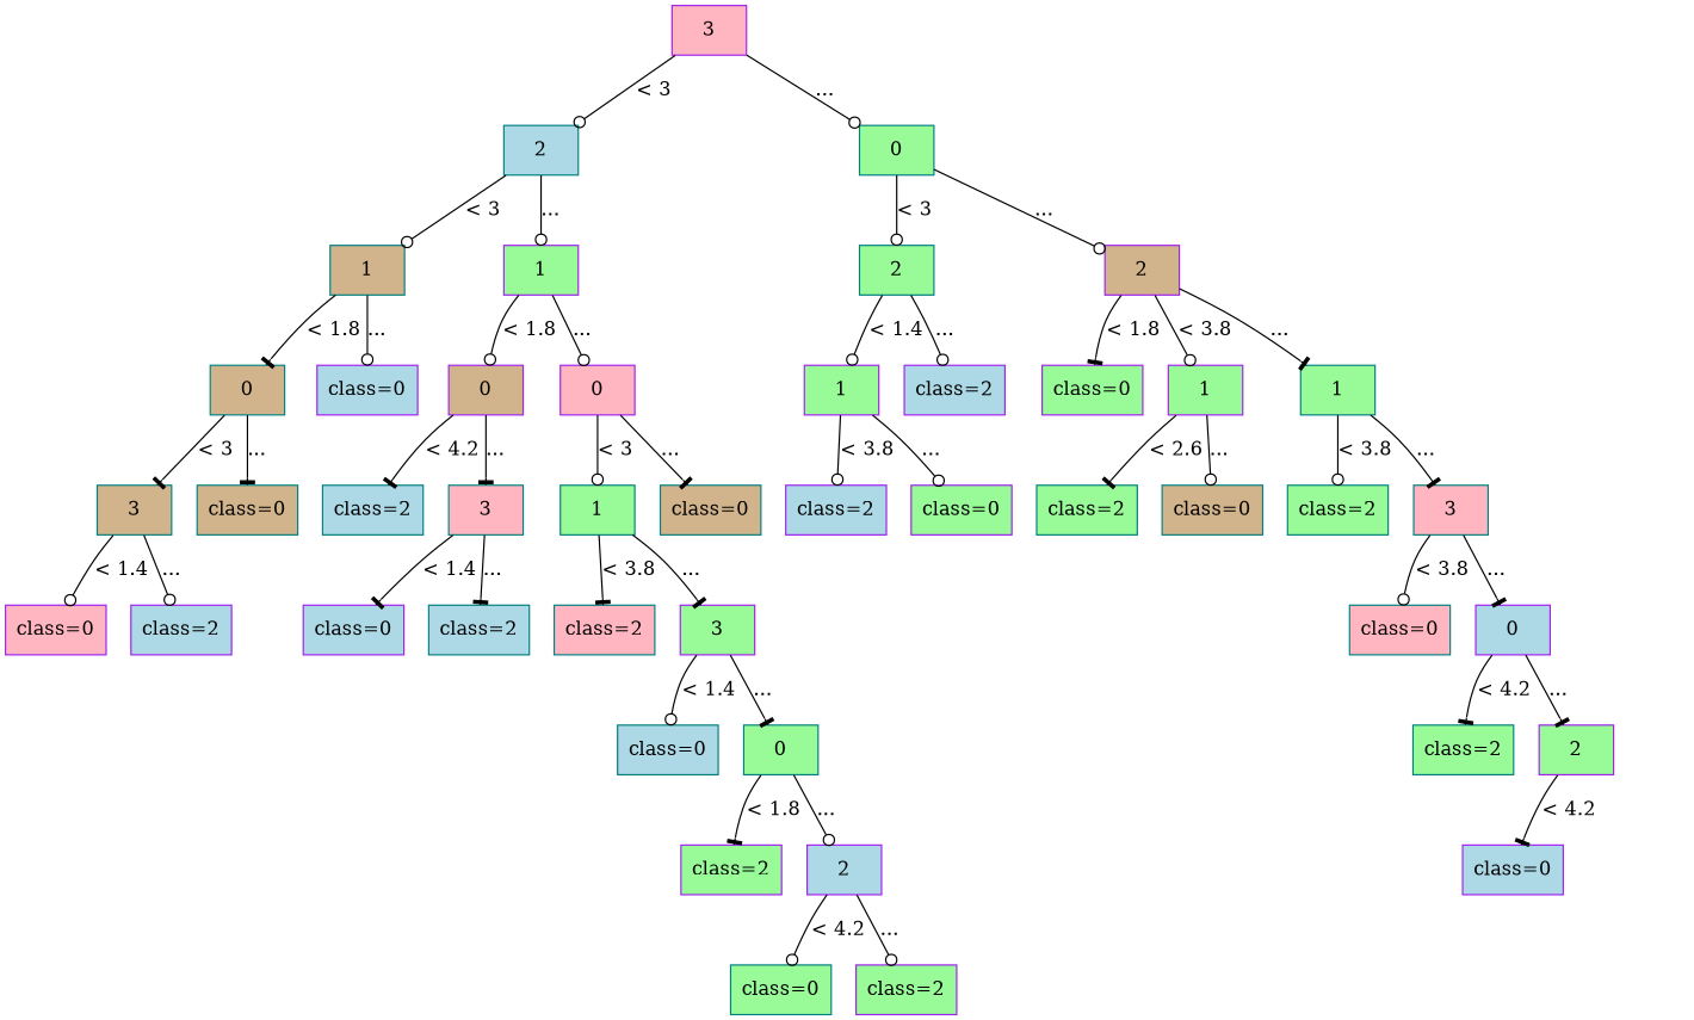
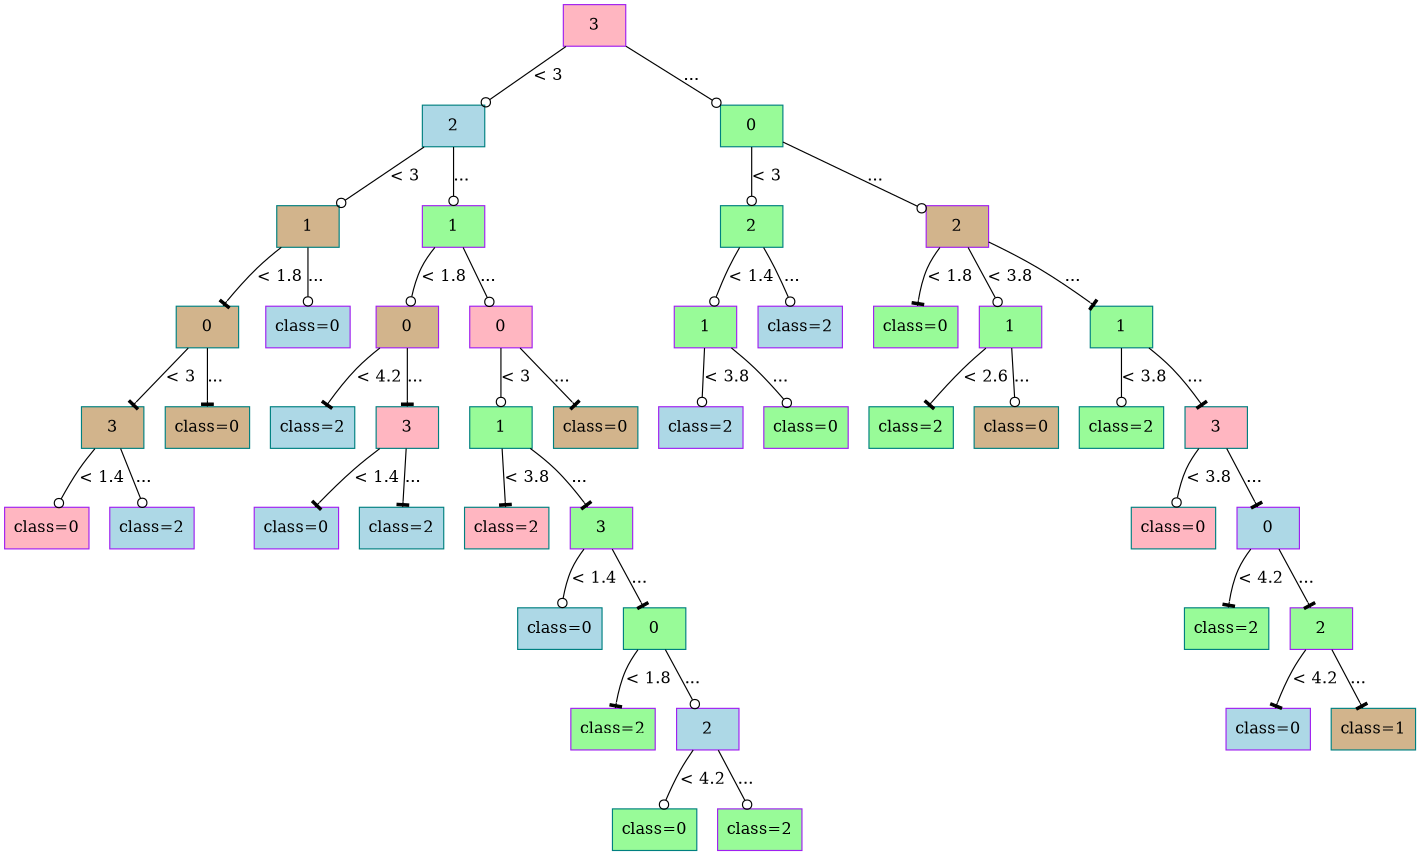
  digraph {
    node [shape=box style=filled fillcolor=palegreen color=teal]
    edge [arrowhead=odot]
    n1 [label=3 fillcolor=lightpink color=purple]
    n2 [label=2 fillcolor=lightblue]
    n3 [label=0]
    n4 [label=1 fillcolor=tan]
    n5 [label=1 color=purple]
    n6 [label=2]
    n7 [label=2 fillcolor=tan color=purple]
    n8 [label=0 fillcolor=tan]
    n9 [label="class=0" fillcolor=lightblue color=purple]
    n10 [label=0 fillcolor=tan color=purple]
    n11 [label=0 fillcolor=lightpink color=purple]
    n12 [label=1 color=purple]
    n13 [label="class=2" fillcolor=lightblue color=purple]
    n14 [label="class=0" color=purple]
    n15 [label=1 color=purple]
    n16 [label=1]
    n17 [label=3 fillcolor=tan]
    n18 [label="class=0" fillcolor=tan]
    n19 [label="class=2" fillcolor=lightblue]
    n20 [label=3 fillcolor=lightpink]
    n21 [label=1]
    n22 [label="class=0" fillcolor=tan]
    n23 [label="class=2" fillcolor=lightblue color=purple]
    n24 [label="class=0" color=purple]
    n25 [label="class=2"]
    n26 [label="class=0" fillcolor=tan]
    n27 [label="class=2"]
    n28 [label=3 fillcolor=lightpink]
    n29 [label="class=0" fillcolor=lightpink color=purple]
    n30 [label="class=2" fillcolor=lightblue color=purple]
    n31 [label="class=0" fillcolor=lightblue color=purple]
    n32 [label="class=2" fillcolor=lightblue]
    n33 [label="class=2" fillcolor=lightpink]
    n34 [label=3 color=purple]
    n35 [label="class=0" fillcolor=lightpink]
    n36 [label=0 fillcolor=lightblue color=purple]
    n37 [label="class=0" fillcolor=lightblue]
    n38 [label=0]
    n39 [label="class=2"]
    n40 [label=2 color=purple]
    n41 [label="class=2" color=purple]
    n42 [label=2 fillcolor=lightblue color=purple]
    n43 [label="class=0" fillcolor=lightblue color=purple]
+   n44 [label="class=1" fillcolor=tan]
    n45 [label="class=0"]
    n46 [label="class=2" color=purple]
    n1 -> n2 [label="< 3"]
    n1 -> n3 [label="..."]
    n2 -> n4 [label="< 3"]
    n2 -> n5 [label="..."]
    n3 -> n6 [label="< 3"]
    n3 -> n7 [label="..."]
    n4 -> n8 [label="< 1.8" arrowhead=tee]
    n4 -> n9 [label="..."]
    n5 -> n10 [label="< 1.8"]
    n5 -> n11 [label="..."]
    n6 -> n12 [label="< 1.4"]
    n6 -> n13 [label="..."]
    n7 -> n14 [label="< 1.8" arrowhead=tee]
    n7 -> n15 [label="< 3.8"]
    n7 -> n16 [label="..." arrowhead=tee]
    n8 -> n17 [label="< 3" arrowhead=tee]
    n8 -> n18 [label="..." arrowhead=tee]
    n10 -> n19 [label="< 4.2" arrowhead=tee]
    n10 -> n20 [label="..." arrowhead=tee]
    n11 -> n21 [label="< 3"]
    n11 -> n22 [label="..." arrowhead=tee]
    n12 -> n23 [label="< 3.8"]
    n12 -> n24 [label="..."]
    n15 -> n25 [label="< 2.6" arrowhead=tee]
    n15 -> n26 [label="..."]
    n16 -> n27 [label="< 3.8"]
    n16 -> n28 [label="..." arrowhead=tee]
    n17 -> n29 [label="< 1.4"]
    n17 -> n30 [label="..."]
    n20 -> n31 [label="< 1.4" arrowhead=tee]
    n20 -> n32 [label="..." arrowhead=tee]
    n21 -> n33 [label="< 3.8" arrowhead=tee]
    n21 -> n34 [label="..." arrowhead=tee]
    n28 -> n35 [label="< 3.8"]
    n28 -> n36 [label="..." arrowhead=tee]
    n34 -> n37 [label="< 1.4"]
    n34 -> n38 [label="..." arrowhead=tee]
    n36 -> n39 [label="< 4.2" arrowhead=tee]
    n36 -> n40 [label="..." arrowhead=tee]
    n38 -> n41 [label="< 1.8" arrowhead=tee]
    n38 -> n42 [label="..."]
    n40 -> n43 [label="< 4.2" arrowhead=tee]
+   n40 -> n44 [label="..." arrowhead=tee]
    n42 -> n45 [label="< 4.2"]
    n42 -> n46 [label="..."]
  }
